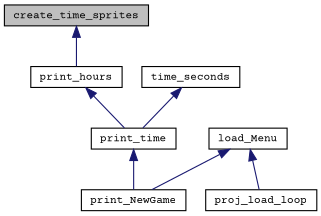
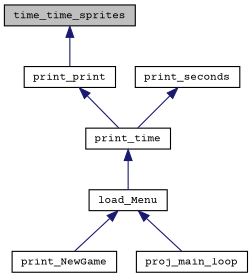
  digraph {
    fontname="Courier Prime"
    rankdir=TB
    node [color=black fillcolor=white fontname="Courier Prime" fontsize=10 shape=record style=filled]
    edge [color=midnightblue dir=back fontname="Courier Prime" fontsize=10 labelfontname=Helvetica labelfontsize=10 style=solid]
-   n1 [fillcolor=grey75 fontcolor=black height=0.2 label=create_time_sprites width=0.4]
-   n2 [height=0.2 label=print_hours width=0.4]
+   n1 [fillcolor=grey75 fontcolor=black height=0.2 label=time_time_sprites width=0.4]
+   n2 [height=0.2 label=print_print width=0.4]
    n3 [height=0.2 label=print_time width=0.4]
-   n4 [height=0.2 label=time_seconds width=0.4]
+   n4 [height=0.2 label=print_seconds width=0.4]
    n5 [height=0.2 label=load_Menu width=0.4]
    n6 [height=0.2 label=print_NewGame width=0.4]
-   n7 [height=0.2 label=proj_load_loop width=0.4]
+   n7 [height=0.2 label=proj_main_loop width=0.4]
    n1 -> n2
    n2 -> n3
-   n3 -> n6
+   n3 -> n5
    n4 -> n3
    n5 -> n6
    n5 -> n7
  }
